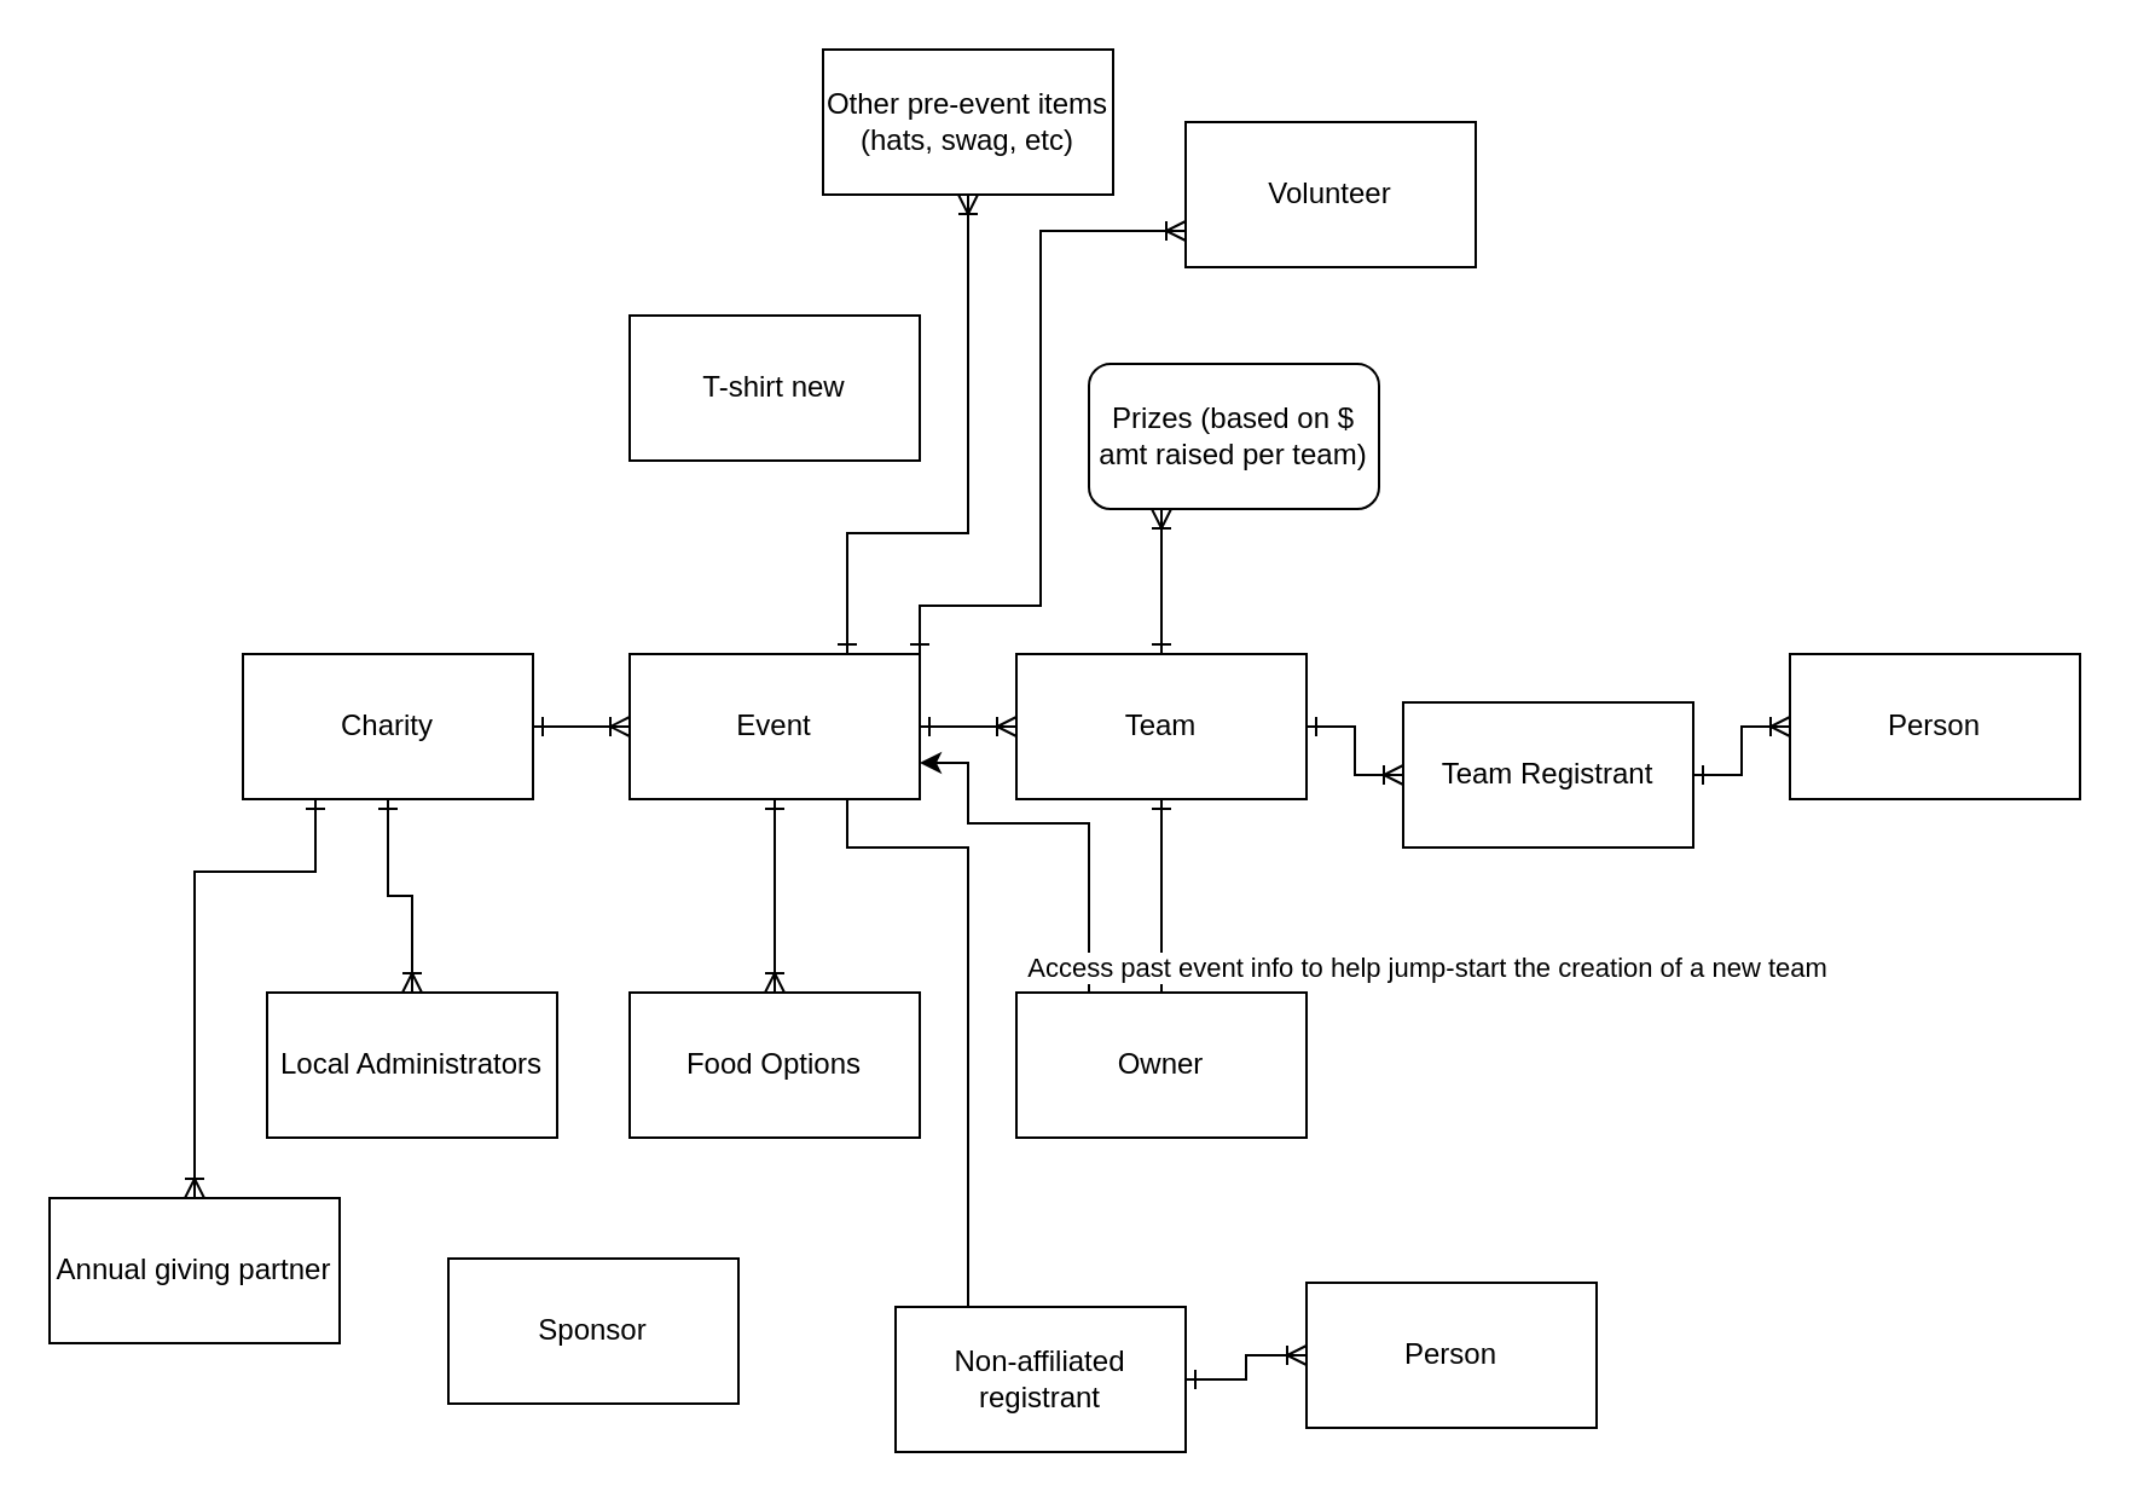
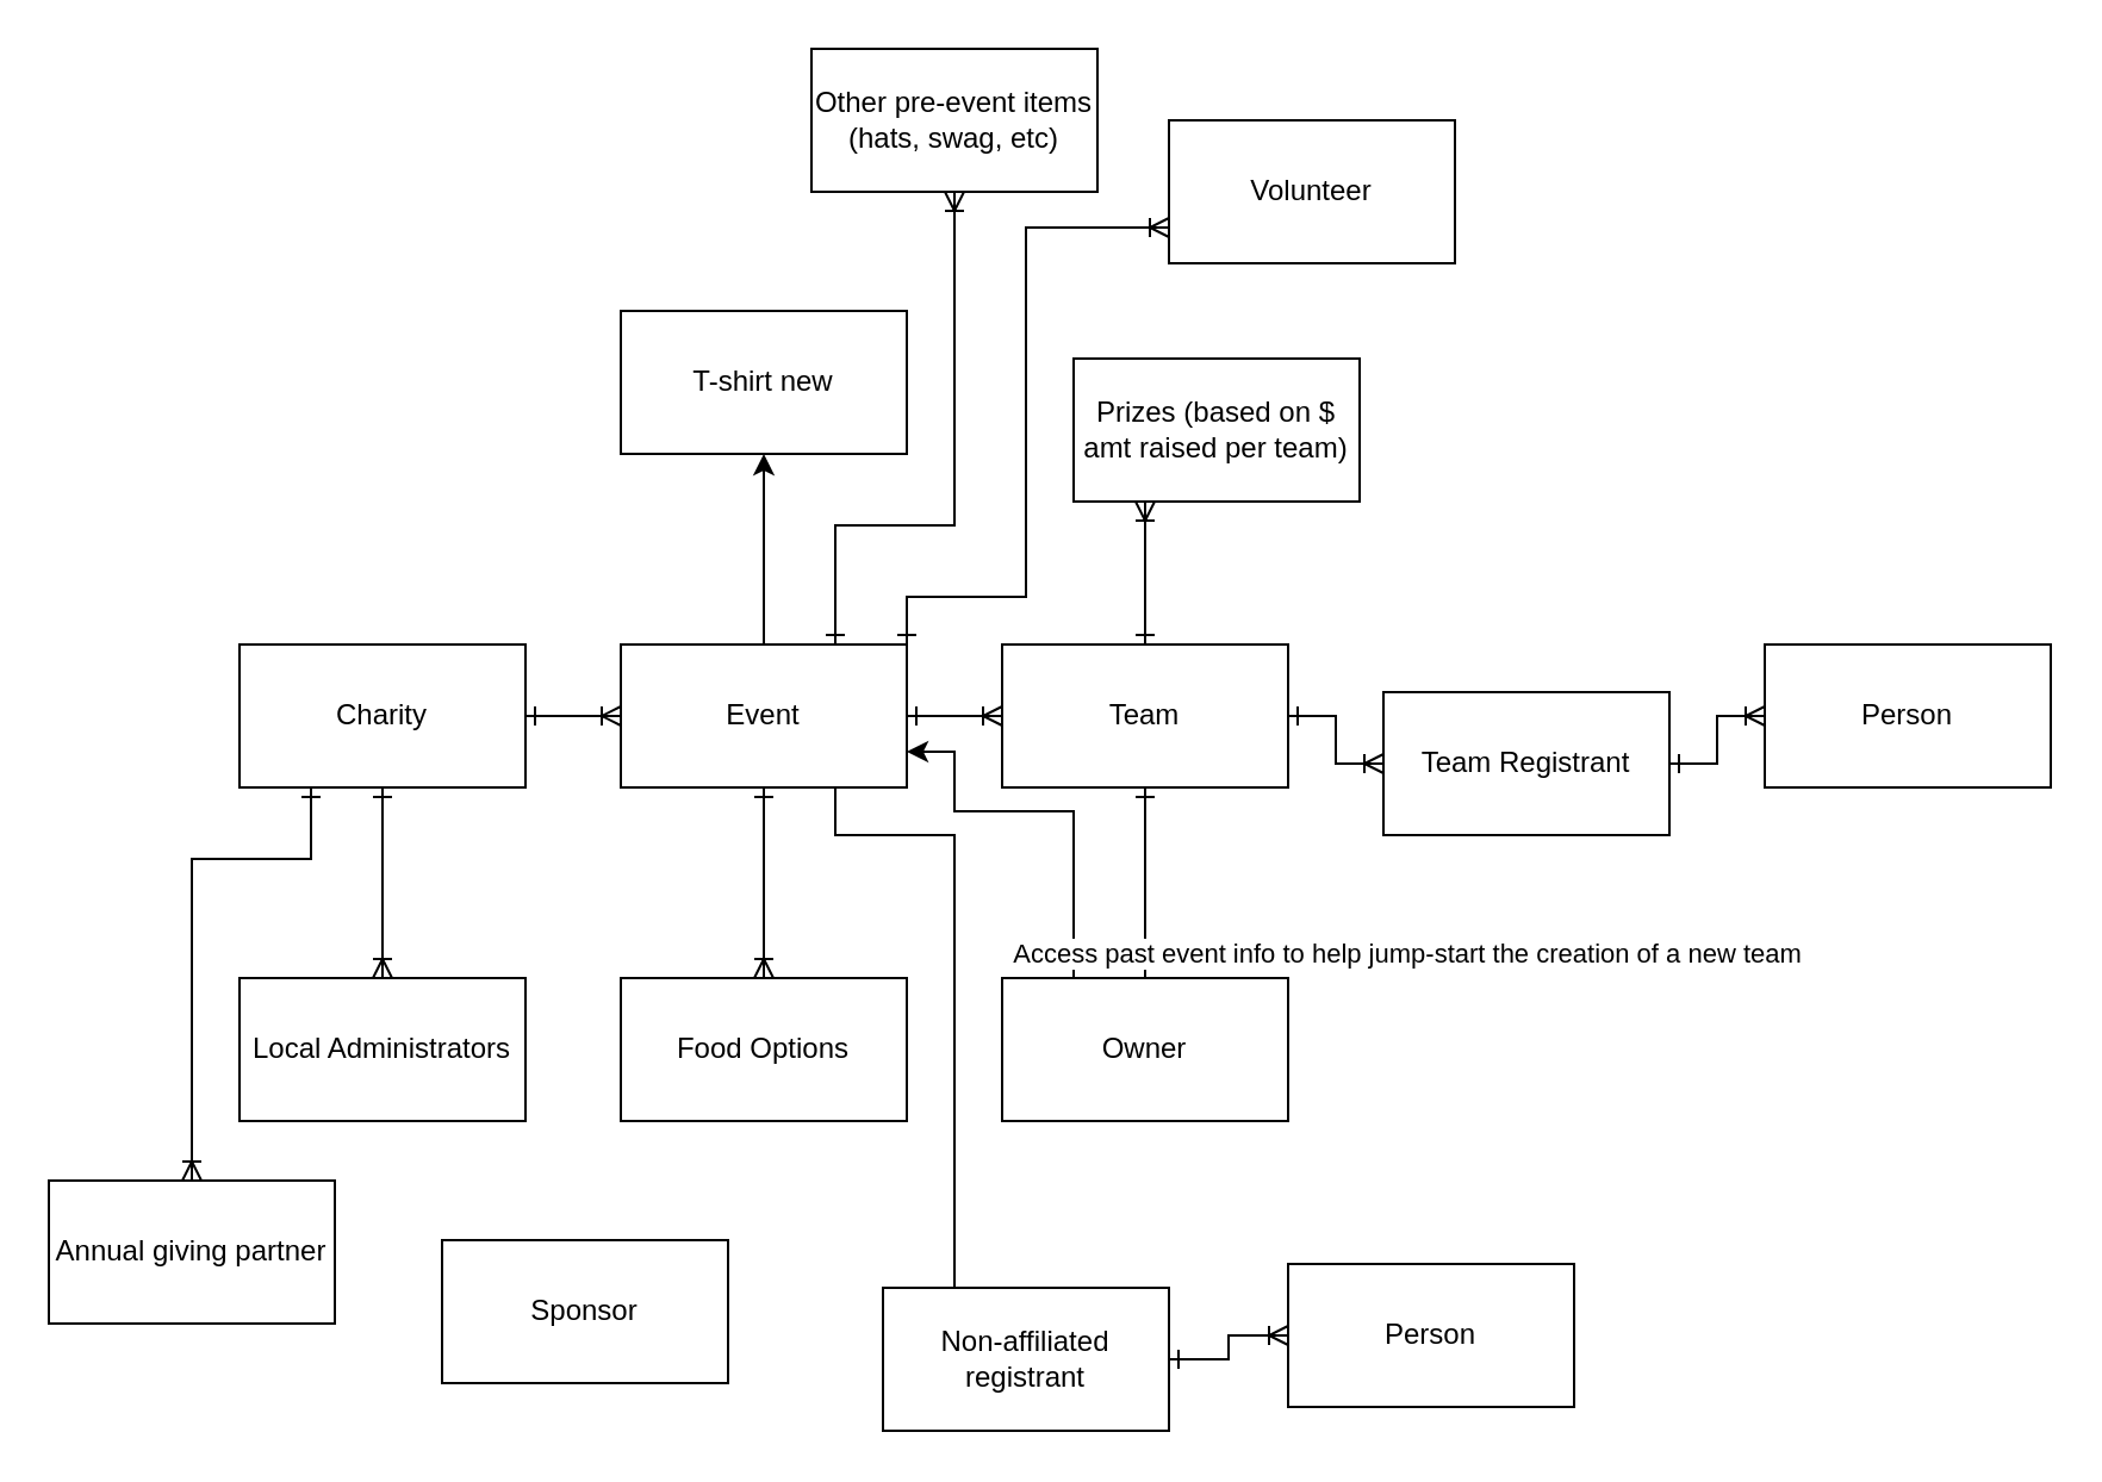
  <mxCell id="0" />
  <mxCell id="1" parent="0" />
  <mxCell id="2" value="" style="edgeStyle=orthogonalEdgeStyle;rounded=0;orthogonalLoop=1;jettySize=auto;html=1;startArrow=ERone;startFill=0;endArrow=ERoneToMany;endFill=0;" parent="1" source="4" target="9" edge="1"><mxGeometry relative="1" as="geometry" /></mxCell>
  <mxCell id="3" value="" style="edgeStyle=orthogonalEdgeStyle;rounded=0;orthogonalLoop=1;jettySize=auto;html=1;startArrow=ERone;startFill=0;endArrow=ERoneToMany;endFill=0;" parent="1" source="4" target="20" edge="1"><mxGeometry relative="1" as="geometry" /></mxCell>
  <mxCell id="4" value="Charity" style="rounded=0;whiteSpace=wrap;html=1;" parent="1" vertex="1"><mxGeometry x="100" y="270" width="120" height="60" as="geometry" /></mxCell>
  <mxCell id="5" value="" style="edgeStyle=orthogonalEdgeStyle;rounded=0;orthogonalLoop=1;jettySize=auto;html=1;startArrow=ERone;startFill=0;endArrow=ERoneToMany;endFill=0;" parent="1" source="9" target="12" edge="1"><mxGeometry relative="1" as="geometry" /></mxCell>
  <mxCell id="6" value="" style="edgeStyle=orthogonalEdgeStyle;rounded=0;orthogonalLoop=1;jettySize=auto;html=1;startArrow=ERone;startFill=0;endArrow=ERoneToMany;endFill=0;" parent="1" source="9" target="16" edge="1"><mxGeometry relative="1" as="geometry" /></mxCell>
  <mxCell id="7" value="" style="edgeStyle=orthogonalEdgeStyle;rounded=0;orthogonalLoop=1;jettySize=auto;html=1;startArrow=ERone;startFill=0;endArrow=ERoneToMany;endFill=0;exitX=0.75;exitY=0;exitDx=0;exitDy=0;" parent="1" source="9" edge="1"><mxGeometry relative="1" as="geometry"><mxPoint x="400" y="80" as="targetPoint" /><Array as="points"><mxPoint x="350" y="220" /><mxPoint x="400" y="220" /></Array></mxGeometry></mxCell>
  <mxCell id="8" style="edgeStyle=orthogonalEdgeStyle;rounded=0;orthogonalLoop=1;jettySize=auto;html=1;exitX=0.75;exitY=1;exitDx=0;exitDy=0;" parent="1" source="9" edge="1"><mxGeometry relative="1" as="geometry"><mxPoint x="410" y="550" as="targetPoint" /><Array as="points"><mxPoint x="350" y="350" /><mxPoint x="400" y="350" /><mxPoint x="400" y="540" /><mxPoint x="410" y="540" /></Array></mxGeometry></mxCell>
  <mxCell id="9" value="Event" style="rounded=0;whiteSpace=wrap;html=1;" parent="1" vertex="1"><mxGeometry x="260" y="270" width="120" height="60" as="geometry" /></mxCell>
  <mxCell id="10" value="" style="edgeStyle=orthogonalEdgeStyle;rounded=0;orthogonalLoop=1;jettySize=auto;html=1;startArrow=ERone;startFill=0;endArrow=ERoneToMany;endFill=0;" parent="1" source="12" target="14" edge="1"><mxGeometry relative="1" as="geometry" /></mxCell>
  <mxCell id="11" value="" style="edgeStyle=orthogonalEdgeStyle;rounded=0;orthogonalLoop=1;jettySize=auto;html=1;startArrow=ERone;startFill=0;endArrow=ERone;endFill=0;" parent="1" source="12" target="22" edge="1"><mxGeometry relative="1" as="geometry" /></mxCell>
  <mxCell id="12" value="Team" style="rounded=0;whiteSpace=wrap;html=1;" parent="1" vertex="1"><mxGeometry x="420" y="270" width="120" height="60" as="geometry" /></mxCell>
  <mxCell id="13" value="" style="edgeStyle=orthogonalEdgeStyle;rounded=0;orthogonalLoop=1;jettySize=auto;html=1;startArrow=ERone;startFill=0;endArrow=ERoneToMany;endFill=0;" parent="1" source="14" target="15" edge="1"><mxGeometry relative="1" as="geometry" /></mxCell>
  <mxCell id="14" value="Team Registrant" style="rounded=0;whiteSpace=wrap;html=1;" parent="1" vertex="1"><mxGeometry x="580" y="290" width="120" height="60" as="geometry" /></mxCell>
  <mxCell id="15" value="Person" style="rounded=0;whiteSpace=wrap;html=1;" parent="1" vertex="1"><mxGeometry x="740" y="270" width="120" height="60" as="geometry" /></mxCell>
  <mxCell id="16" value="Food Options" style="whiteSpace=wrap;html=1;rounded=0;" parent="1" vertex="1"><mxGeometry x="260" y="410" width="120" height="60" as="geometry" /></mxCell>
  <mxCell id="17" style="edgeStyle=orthogonalEdgeStyle;rounded=0;orthogonalLoop=1;jettySize=auto;html=1;exitX=0.25;exitY=1;exitDx=0;exitDy=0;startArrow=ERoneToMany;startFill=0;endArrow=ERone;endFill=0;" parent="1" source="18" edge="1"><mxGeometry relative="1" as="geometry"><mxPoint x="480" y="270" as="targetPoint" /><Array as="points"><mxPoint x="480" y="270" /></Array></mxGeometry></mxCell>
- <mxCell id="18" value="Prizes (based on $ amt raised per team)" style="rounded=1;whiteSpace=wrap;html=1;" parent="1" vertex="1"><mxGeometry x="450" y="150" width="120" height="60" as="geometry" /></mxCell>
+ <mxCell id="18" value="Prizes (based on $ amt raised per team)" style="whiteSpace=wrap;html=1;rounded=0;" parent="1" vertex="1"><mxGeometry x="450" y="150" width="120" height="60" as="geometry" /></mxCell>
  <mxCell id="19" value="T-shirt new" style="rounded=0;whiteSpace=wrap;html=1;" parent="1" vertex="1"><mxGeometry x="260" y="130" width="120" height="60" as="geometry" /></mxCell>
- <mxCell id="20" value="Local Administrators" style="rounded=0;whiteSpace=wrap;html=1;" parent="1" vertex="1"><mxGeometry x="110" y="410" width="120" height="60" as="geometry" /></mxCell>
+ <mxCell id="20" value="Local Administrators" style="rounded=0;whiteSpace=wrap;html=1;" parent="1" vertex="1"><mxGeometry x="100" y="410" width="120" height="60" as="geometry" /></mxCell>
  <mxCell id="21" value="Access past event info to help jump-start the creation of a new team" style="edgeStyle=orthogonalEdgeStyle;rounded=0;orthogonalLoop=1;jettySize=auto;html=1;exitX=0.25;exitY=0;exitDx=0;exitDy=0;entryX=1;entryY=0.75;entryDx=0;entryDy=0;" parent="1" source="22" target="9" edge="1"><mxGeometry x="-0.879" y="-140" relative="1" as="geometry"><Array as="points"><mxPoint x="450" y="340" /><mxPoint x="400" y="340" /><mxPoint x="400" y="315" /></Array><mxPoint as="offset" /></mxGeometry></mxCell>
  <mxCell id="22" value="Owner" style="rounded=0;whiteSpace=wrap;html=1;" parent="1" vertex="1"><mxGeometry x="420" y="410" width="120" height="60" as="geometry" /></mxCell>
+ <mxCell id="23" value="" style="edgeStyle=orthogonalEdgeStyle;rounded=0;orthogonalLoop=1;jettySize=auto;html=1;exitX=0.5;exitY=0;exitDx=0;exitDy=0;" parent="1" source="9" target="19" edge="1"><mxGeometry relative="1" as="geometry" /></mxCell>
  <mxCell id="24" value="Other pre-event items (hats, swag, etc)" style="rounded=0;whiteSpace=wrap;html=1;" parent="1" vertex="1"><mxGeometry x="340" y="20" width="120" height="60" as="geometry" /></mxCell>
  <mxCell id="25" value="Non-affiliated registrant" style="rounded=0;whiteSpace=wrap;html=1;" parent="1" vertex="1"><mxGeometry x="370" y="540" width="120" height="60" as="geometry" /></mxCell>
  <mxCell id="26" value="" style="edgeStyle=orthogonalEdgeStyle;rounded=0;orthogonalLoop=1;jettySize=auto;html=1;startArrow=ERone;startFill=0;endArrow=ERoneToMany;endFill=0;exitX=1;exitY=0.5;exitDx=0;exitDy=0;" parent="1" source="25" target="27" edge="1"><mxGeometry relative="1" as="geometry"><mxPoint x="500" y="560" as="sourcePoint" /></mxGeometry></mxCell>
  <mxCell id="27" value="Person" style="rounded=0;whiteSpace=wrap;html=1;" parent="1" vertex="1"><mxGeometry x="540" y="530" width="120" height="60" as="geometry" /></mxCell>
  <mxCell id="28" value="Sponsor" style="rounded=0;whiteSpace=wrap;html=1;" parent="1" vertex="1"><mxGeometry x="185" y="520" width="120" height="60" as="geometry" /></mxCell>
  <mxCell id="29" style="edgeStyle=orthogonalEdgeStyle;rounded=0;orthogonalLoop=1;jettySize=auto;html=1;exitX=0.5;exitY=0;exitDx=0;exitDy=0;entryX=0.25;entryY=1;entryDx=0;entryDy=0;startArrow=ERoneToMany;startFill=0;endArrow=ERone;endFill=0;" parent="1" source="30" target="4" edge="1"><mxGeometry relative="1" as="geometry"><Array as="points"><mxPoint x="80" y="360" /><mxPoint x="130" y="360" /></Array></mxGeometry></mxCell>
  <mxCell id="30" value="Annual giving partner" style="rounded=0;whiteSpace=wrap;html=1;" parent="1" vertex="1"><mxGeometry x="20" y="495" width="120" height="60" as="geometry" /></mxCell>
  <mxCell id="31" style="edgeStyle=orthogonalEdgeStyle;rounded=0;orthogonalLoop=1;jettySize=auto;html=1;exitX=0;exitY=0.75;exitDx=0;exitDy=0;entryX=1;entryY=0;entryDx=0;entryDy=0;startArrow=ERoneToMany;startFill=0;endArrow=ERone;endFill=0;" parent="1" source="32" target="9" edge="1"><mxGeometry relative="1" as="geometry"><Array as="points"><mxPoint x="430" y="95" /><mxPoint x="430" y="250" /><mxPoint x="380" y="250" /></Array></mxGeometry></mxCell>
  <mxCell id="32" value="Volunteer" style="rounded=0;whiteSpace=wrap;html=1;" parent="1" vertex="1"><mxGeometry x="490" y="50" width="120" height="60" as="geometry" /></mxCell>
